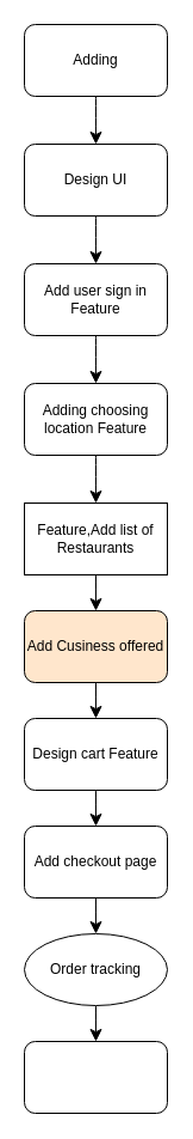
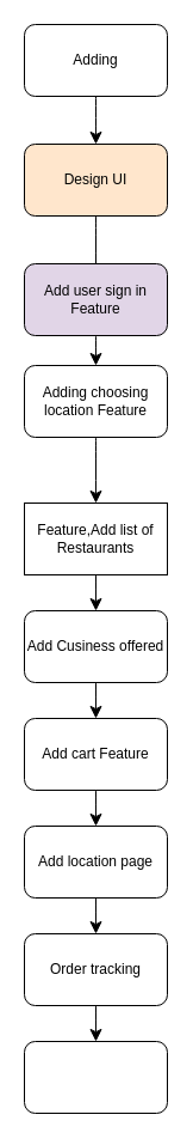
  <mxCell id="0" />
  <mxCell id="1" parent="0" />
  <mxCell id="2" value="" style="edgeStyle=none;curved=1;rounded=0;orthogonalLoop=1;jettySize=auto;html=1;fontSize=12;startSize=8;endSize=8;" edge="1" parent="1" source="3"><mxGeometry relative="1" as="geometry"><mxPoint x="80" y="120" as="targetPoint" /></mxGeometry></mxCell>
  <mxCell id="3" value="Adding" style="rounded=1;whiteSpace=wrap;html=1;" vertex="1" parent="1"><mxGeometry x="20" y="20" width="120" height="60" as="geometry" /></mxCell>
- <mxCell id="4" value="" style="edgeStyle=none;curved=1;rounded=0;orthogonalLoop=1;jettySize=auto;html=1;fontSize=12;startSize=8;endSize=8;" edge="1" parent="1" source="5" target="7"><mxGeometry relative="1" as="geometry" /></mxCell>
- <mxCell id="5" value="Design UI" style="rounded=1;whiteSpace=wrap;html=1;" vertex="1" parent="1"><mxGeometry x="20" y="120" width="120" height="60" as="geometry" /></mxCell>
+ <mxCell id="4" value="" style="edgeStyle=none;curved=1;rounded=0;orthogonalLoop=1;jettySize=auto;html=1;fontSize=12;startSize=8;endSize=8;endArrow=none;" edge="1" parent="1" source="5" target="7"><mxGeometry relative="1" as="geometry" /></mxCell>
+ <mxCell id="5" value="Design UI" style="rounded=1;whiteSpace=wrap;html=1;fillColor=#ffe6cc;" vertex="1" parent="1"><mxGeometry x="20" y="120" width="120" height="60" as="geometry" /></mxCell>
  <mxCell id="6" value="" style="edgeStyle=none;curved=1;rounded=0;orthogonalLoop=1;jettySize=auto;html=1;fontSize=12;startSize=8;endSize=8;" edge="1" parent="1" source="7" target="9"><mxGeometry relative="1" as="geometry" /></mxCell>
- <mxCell id="7" value="Add user sign in Feature" style="rounded=1;whiteSpace=wrap;html=1;" vertex="1" parent="1"><mxGeometry x="20" y="220" width="120" height="60" as="geometry" /></mxCell>
+ <mxCell id="7" value="Add user sign in Feature" style="rounded=1;whiteSpace=wrap;html=1;fillColor=#e1d5e7;" vertex="1" parent="1"><mxGeometry x="20" y="220" width="120" height="60" as="geometry" /></mxCell>
  <mxCell id="8" value="" style="edgeStyle=none;curved=1;rounded=0;orthogonalLoop=1;jettySize=auto;html=1;fontSize=12;startSize=8;endSize=8;" edge="1" parent="1" source="9" target="11"><mxGeometry relative="1" as="geometry" /></mxCell>
- <mxCell id="9" value="Adding choosing location Feature" style="rounded=1;whiteSpace=wrap;html=1;" vertex="1" parent="1"><mxGeometry x="20" y="320" width="120" height="60" as="geometry" /></mxCell>
+ <mxCell id="9" value="Adding choosing location Feature" style="rounded=1;whiteSpace=wrap;html=1;" vertex="1" parent="1"><mxGeometry x="20" y="305" width="120" height="60" as="geometry" /></mxCell>
  <mxCell id="10" value="" style="edgeStyle=none;curved=1;rounded=0;orthogonalLoop=1;jettySize=auto;html=1;fontSize=12;startSize=8;endSize=8;" edge="1" parent="1" source="11"><mxGeometry relative="1" as="geometry"><mxPoint x="80" y="510" as="targetPoint" /></mxGeometry></mxCell>
  <mxCell id="11" value="Feature,Add list of Restaurants" style="whiteSpace=wrap;html=1;rounded=0;" vertex="1" parent="1"><mxGeometry x="20" y="420" width="120" height="60" as="geometry" /></mxCell>
  <mxCell id="12" value="" style="edgeStyle=none;curved=1;rounded=0;orthogonalLoop=1;jettySize=auto;html=1;fontSize=12;startSize=8;endSize=8;" edge="1" parent="1"><mxGeometry relative="1" as="geometry"><mxPoint x="80" y="660" as="sourcePoint" /><mxPoint x="80" y="690" as="targetPoint" /></mxGeometry></mxCell>
  <mxCell id="13" value="" style="edgeStyle=none;curved=1;rounded=0;orthogonalLoop=1;jettySize=auto;html=1;fontSize=12;startSize=8;endSize=8;" edge="1" parent="1"><mxGeometry relative="1" as="geometry"><mxPoint x="80" y="570" as="sourcePoint" /><mxPoint x="80" y="600" as="targetPoint" /></mxGeometry></mxCell>
  <mxCell id="14" value="" style="edgeStyle=none;curved=1;rounded=0;orthogonalLoop=1;jettySize=auto;html=1;fontSize=12;startSize=8;endSize=8;" edge="1" parent="1" target="16"><mxGeometry relative="1" as="geometry"><mxPoint x="80" y="750" as="sourcePoint" /></mxGeometry></mxCell>
  <mxCell id="15" value="" style="edgeStyle=none;curved=1;rounded=0;orthogonalLoop=1;jettySize=auto;html=1;fontSize=12;startSize=8;endSize=8;" edge="1" parent="1" source="16" target="17"><mxGeometry relative="1" as="geometry" /></mxCell>
- <mxCell id="16" value="Order tracking" style="ellipse;whiteSpace=wrap;html=1;" vertex="1" parent="1"><mxGeometry x="20" y="780" width="120" height="60" as="geometry" /></mxCell>
+ <mxCell id="16" value="Order tracking" style="rounded=1;whiteSpace=wrap;html=1;" vertex="1" parent="1"><mxGeometry x="20" y="780" width="120" height="60" as="geometry" /></mxCell>
  <mxCell id="17" value="" style="rounded=1;whiteSpace=wrap;html=1;" vertex="1" parent="1"><mxGeometry x="20" y="870" width="120" height="60" as="geometry" /></mxCell>
- <mxCell id="18" value="Add Cusiness offered" style="rounded=1;whiteSpace=wrap;html=1;fillColor=#ffe6cc;" vertex="1" parent="1"><mxGeometry x="20" y="510" width="120" height="60" as="geometry" /></mxCell>
- <mxCell id="19" value="Add checkout page" style="rounded=1;whiteSpace=wrap;html=1;" vertex="1" parent="1"><mxGeometry x="20" y="690" width="120" height="60" as="geometry" /></mxCell>
- <mxCell id="20" value="Design cart Feature" style="rounded=1;whiteSpace=wrap;html=1;" vertex="1" parent="1"><mxGeometry x="20" y="600" width="120" height="60" as="geometry" /></mxCell>
+ <mxCell id="18" value="Add Cusiness offered" style="rounded=1;whiteSpace=wrap;html=1;" vertex="1" parent="1"><mxGeometry x="20" y="510" width="120" height="60" as="geometry" /></mxCell>
+ <mxCell id="19" value="Add location page" style="rounded=1;whiteSpace=wrap;html=1;" vertex="1" parent="1"><mxGeometry x="20" y="690" width="120" height="60" as="geometry" /></mxCell>
+ <mxCell id="20" value="Add cart Feature" style="rounded=1;whiteSpace=wrap;html=1;" vertex="1" parent="1"><mxGeometry x="20" y="600" width="120" height="60" as="geometry" /></mxCell>
